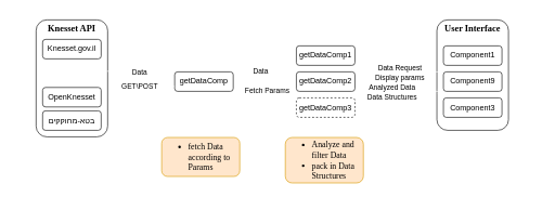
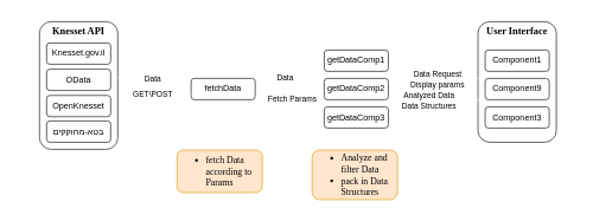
  <mxCell id="0" />
  <mxCell id="1" parent="0" />
  <mxCell id="2" value="User Interface" style="rounded=1;whiteSpace=wrap;html=1;rotation=90;horizontal=0;verticalAlign=top;fontStyle=1;fontSize=14;fontFamily=Comic Sans MS;" parent="1" vertex="1"><mxGeometry x="641" y="60" width="170" height="110" as="geometry" /></mxCell>
  <mxCell id="3" value="Component1" style="rounded=1;whiteSpace=wrap;html=1;" parent="1" vertex="1"><mxGeometry x="681" y="70" width="90" height="30" as="geometry" /></mxCell>
  <mxCell id="4" style="edgeStyle=orthogonalEdgeStyle;rounded=0;orthogonalLoop=1;jettySize=auto;html=1;exitX=0;exitY=0;exitDx=0;exitDy=0;entryX=1;entryY=0;entryDx=0;entryDy=0;fontColor=#FFFFFF;strokeColor=#FFFFFF;" parent="1" source="6" target="13" edge="1"><mxGeometry relative="1" as="geometry"><Array as="points"><mxPoint x="595" y="110" /><mxPoint x="595" y="110" /></Array></mxGeometry></mxCell>
  <mxCell id="5" value="Data Request&lt;div&gt;Display params&lt;/div&gt;" style="edgeLabel;html=1;align=center;verticalAlign=middle;resizable=0;points=[];" parent="4" vertex="1" connectable="0"><mxGeometry x="0.01" y="1" relative="1" as="geometry"><mxPoint x="1" as="offset" /></mxGeometry></mxCell>
  <mxCell id="6" value="Component9" style="rounded=1;whiteSpace=wrap;html=1;" parent="1" vertex="1"><mxGeometry x="681" y="110" width="90" height="30" as="geometry" /></mxCell>
  <mxCell id="7" value="Component3" style="rounded=1;whiteSpace=wrap;html=1;" parent="1" vertex="1"><mxGeometry x="681" y="150" width="90" height="30" as="geometry" /></mxCell>
  <mxCell id="8" value="getDataComp1" style="rounded=1;whiteSpace=wrap;html=1;" parent="1" vertex="1"><mxGeometry x="455" y="70" width="90" height="30" as="geometry" /></mxCell>
  <mxCell id="9" style="edgeStyle=orthogonalEdgeStyle;rounded=0;orthogonalLoop=1;jettySize=auto;html=1;exitX=0;exitY=1;exitDx=0;exitDy=0;entryX=1;entryY=1;entryDx=0;entryDy=0;fontColor=#FFFFFF;strokeColor=#FFFFFF;" parent="1" source="13" target="15" edge="1"><mxGeometry relative="1" as="geometry"><mxPoint x="425" y="140" as="targetPoint" /><Array as="points"><mxPoint x="405" y="140" /><mxPoint x="405" y="140" /></Array></mxGeometry></mxCell>
  <mxCell id="10" value="Fetch Params" style="edgeLabel;html=1;align=center;verticalAlign=middle;resizable=0;points=[];" parent="9" vertex="1" connectable="0"><mxGeometry x="-0.037" y="-2" relative="1" as="geometry"><mxPoint x="1" as="offset" /></mxGeometry></mxCell>
  <mxCell id="11" style="edgeStyle=orthogonalEdgeStyle;rounded=0;orthogonalLoop=1;jettySize=auto;html=1;exitX=1;exitY=1;exitDx=0;exitDy=0;entryX=0;entryY=1;entryDx=0;entryDy=0;fontColor=#FFFFFF;strokeColor=#FFFFFF;" parent="1" source="13" target="6" edge="1"><mxGeometry relative="1" as="geometry"><Array as="points"><mxPoint x="595" y="140" /><mxPoint x="595" y="140" /></Array></mxGeometry></mxCell>
  <mxCell id="12" value="Analyzed Data&lt;div&gt;Data Structures&lt;/div&gt;" style="edgeLabel;html=1;align=center;verticalAlign=middle;resizable=0;points=[];" parent="11" vertex="1" connectable="0"><mxGeometry x="-0.17" y="-1" relative="1" as="geometry"><mxPoint as="offset" /></mxGeometry></mxCell>
  <mxCell id="13" value="getDataComp2" style="rounded=1;whiteSpace=wrap;html=1;" parent="1" vertex="1"><mxGeometry x="455" y="110" width="90" height="30" as="geometry" /></mxCell>
- <mxCell id="14" value="getDataComp3" style="rounded=1;whiteSpace=wrap;html=1;dashed=1;" parent="1" vertex="1"><mxGeometry x="455" y="150" width="90" height="30" as="geometry" /></mxCell>
- <mxCell id="15" value="getDataComp" style="rounded=1;whiteSpace=wrap;html=1;" parent="1" vertex="1"><mxGeometry x="268" y="110" width="90" height="30" as="geometry" /></mxCell>
+ <mxCell id="14" value="getDataComp3" style="rounded=1;whiteSpace=wrap;html=1;" parent="1" vertex="1"><mxGeometry x="455" y="150" width="90" height="30" as="geometry" /></mxCell>
+ <mxCell id="15" value="fetchData" style="rounded=1;whiteSpace=wrap;html=1;" parent="1" vertex="1"><mxGeometry x="268" y="110" width="90" height="30" as="geometry" /></mxCell>
  <mxCell id="16" value="Knesset API" style="rounded=1;whiteSpace=wrap;html=1;rotation=90;horizontal=0;verticalAlign=top;fontStyle=1;fontSize=14;fontFamily=Comic Sans MS;" parent="1" vertex="1"><mxGeometry x="20" y="65" width="180" height="110" as="geometry" /></mxCell>
  <mxCell id="17" value="Knesset.gov.il" style="rounded=1;whiteSpace=wrap;html=1;" parent="1" vertex="1"><mxGeometry x="65" y="60" width="90" height="30" as="geometry" /></mxCell>
+ <mxCell id="18" value="OData" style="rounded=1;whiteSpace=wrap;html=1;" parent="1" vertex="1"><mxGeometry x="65" y="97" width="90" height="30" as="geometry" /></mxCell>
  <mxCell id="19" value="OpenKnesset" style="rounded=1;whiteSpace=wrap;html=1;" parent="1" vertex="1"><mxGeometry x="65" y="134" width="90" height="30" as="geometry" /></mxCell>
  <mxCell id="20" value="בטא-מחוקקים" style="rounded=1;whiteSpace=wrap;html=1;" parent="1" vertex="1"><mxGeometry x="65" y="170" width="90" height="30" as="geometry" /></mxCell>
  <mxCell id="21" value="&lt;ul style=&quot;text-align: left;&quot;&gt;&lt;li&gt;Analyze and filter Data&lt;/li&gt;&lt;li&gt;pack in Data Structures&lt;/li&gt;&lt;/ul&gt;" style="html=1;labelBackgroundColor=none;whiteSpace=wrap;fillColor=#ffe6cc;strokeColor=#d79b00;fontSize=13;fontFamily=Comic Sans MS;rounded=1;glass=0;shadow=0;" parent="1" vertex="1"><mxGeometry x="438" y="211" width="120" height="70" as="geometry" /></mxCell>
  <mxCell id="22" value="Data Analyzing&amp;nbsp;&lt;div&gt;Functions&lt;/div&gt;" style="text;html=1;align=center;verticalAlign=middle;resizable=0;points=[];autosize=1;strokeColor=none;fillColor=none;fontSize=14;fontStyle=1;fontFamily=Comic Sans MS;horizontal=1;fontColor=#FFFFFF;" parent="1" vertex="1"><mxGeometry x="438" y="20" width="120" height="50" as="geometry" /></mxCell>
  <mxCell id="23" value="Data Fetching&amp;nbsp;&lt;div&gt;Function&lt;/div&gt;" style="text;html=1;align=center;verticalAlign=middle;resizable=0;points=[];autosize=1;strokeColor=none;fillColor=none;fontSize=14;fontStyle=1;fontFamily=Comic Sans MS;horizontal=1;fontColor=#FFFFFF;" parent="1" vertex="1"><mxGeometry x="253" y="20" width="120" height="50" as="geometry" /></mxCell>
  <mxCell id="24" value="&lt;ul style=&quot;text-align: left;&quot;&gt;&lt;li&gt;fetch Data according to Params&lt;/li&gt;&lt;/ul&gt;" style="html=1;labelBackgroundColor=none;whiteSpace=wrap;fillColor=#ffe6cc;strokeColor=#d79b00;fontSize=13;fontFamily=Comic Sans MS;rounded=1;glass=0;shadow=0;" parent="1" vertex="1"><mxGeometry x="248" y="211" width="120" height="60" as="geometry" /></mxCell>
  <mxCell id="25" value="" style="endArrow=classic;html=1;rounded=0;exitX=0.439;exitY=0.014;exitDx=0;exitDy=0;entryX=0;entryY=0;entryDx=0;entryDy=0;exitPerimeter=0;fontColor=#FFFFFF;strokeColor=#FFFFFF;" parent="1" source="16" target="15" edge="1"><mxGeometry width="50" height="50" relative="1" as="geometry"><mxPoint x="215" y="110" as="sourcePoint" /><mxPoint x="265" y="60" as="targetPoint" /></mxGeometry></mxCell>
  <mxCell id="26" value="Data" style="edgeLabel;html=1;align=center;verticalAlign=middle;resizable=0;points=[];" parent="25" vertex="1" connectable="0"><mxGeometry x="-0.048" y="-1" relative="1" as="geometry"><mxPoint as="offset" /></mxGeometry></mxCell>
  <mxCell id="27" style="edgeStyle=orthogonalEdgeStyle;rounded=0;orthogonalLoop=1;jettySize=auto;html=1;exitX=0;exitY=0.75;exitDx=0;exitDy=0;entryX=0.567;entryY=-0.009;entryDx=0;entryDy=0;entryPerimeter=0;fontColor=#FFFFFF;strokeColor=#FFFFFF;" parent="1" source="15" target="16" edge="1"><mxGeometry relative="1" as="geometry" /></mxCell>
  <mxCell id="28" value="GET\POST" style="edgeLabel;html=1;align=center;verticalAlign=middle;resizable=0;points=[];" parent="27" vertex="1" connectable="0"><mxGeometry x="0.077" relative="1" as="geometry"><mxPoint as="offset" /></mxGeometry></mxCell>
  <mxCell id="29" value="" style="endArrow=classic;html=1;rounded=0;exitX=1;exitY=0;exitDx=0;exitDy=0;entryX=0;entryY=0;entryDx=0;entryDy=0;fontColor=#FFFFFF;strokeColor=#FFFFFF;" parent="1" source="15" target="13" edge="1"><mxGeometry width="50" height="50" relative="1" as="geometry"><mxPoint x="395" y="160" as="sourcePoint" /><mxPoint x="445" y="110" as="targetPoint" /></mxGeometry></mxCell>
  <mxCell id="30" value="Data" style="edgeLabel;html=1;align=center;verticalAlign=middle;resizable=0;points=[];" parent="29" vertex="1" connectable="0"><mxGeometry x="-0.163" y="1" relative="1" as="geometry"><mxPoint as="offset" /></mxGeometry></mxCell>
